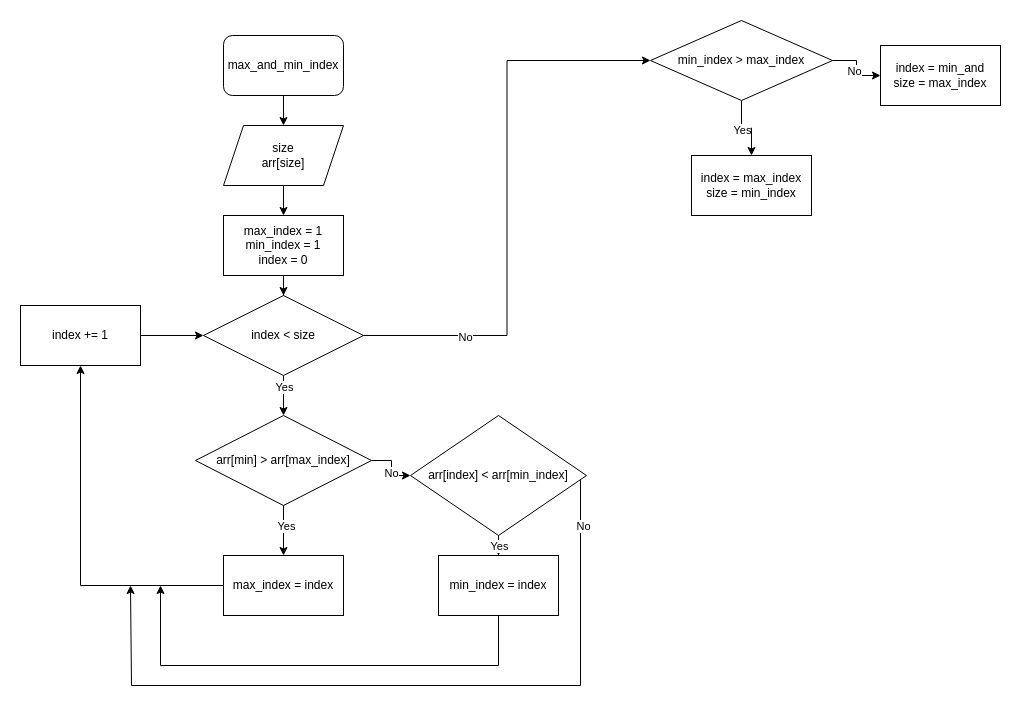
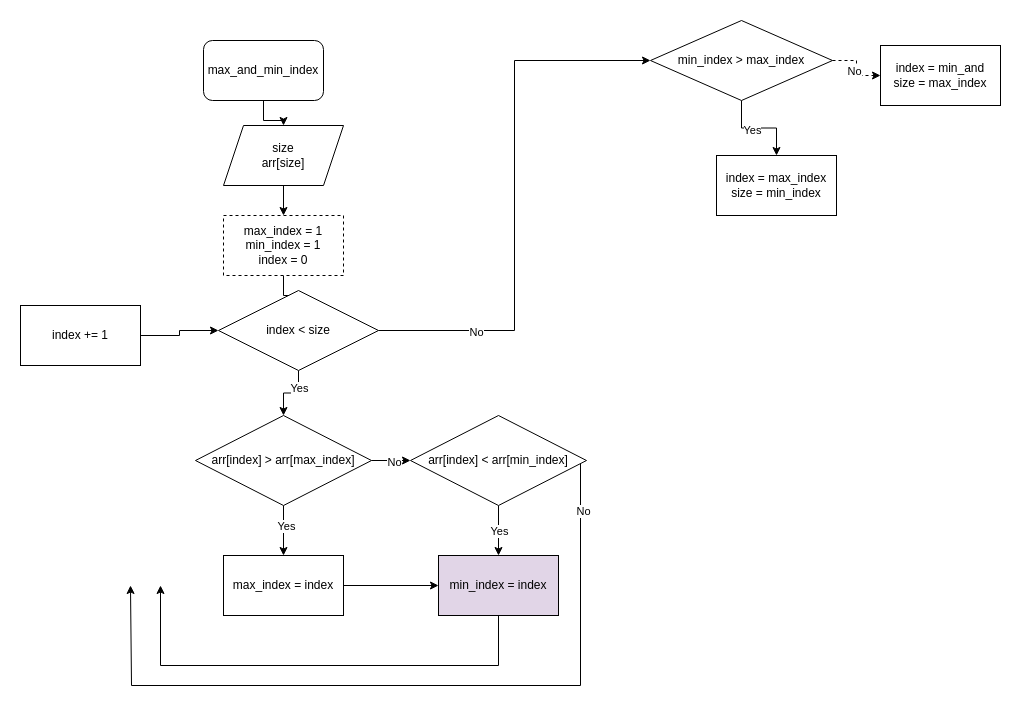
  <mxCell id="0" />
  <mxCell id="1" parent="0" />
  <mxCell id="2" value="" style="edgeStyle=orthogonalEdgeStyle;rounded=0;orthogonalLoop=1;jettySize=auto;html=1;" parent="1" source="3" target="5" edge="1"><mxGeometry relative="1" as="geometry" /></mxCell>
- <mxCell id="3" value="max_and_min_index" style="rounded=1;whiteSpace=wrap;html=1;" parent="1" vertex="1"><mxGeometry x="223" y="35" width="120" height="60" as="geometry" /></mxCell>
+ <mxCell id="3" value="max_and_min_index" style="rounded=1;whiteSpace=wrap;html=1;" parent="1" vertex="1"><mxGeometry x="203" y="40" width="120" height="60" as="geometry" /></mxCell>
  <mxCell id="4" value="" style="edgeStyle=orthogonalEdgeStyle;rounded=0;orthogonalLoop=1;jettySize=auto;html=1;" parent="1" source="5" target="7" edge="1"><mxGeometry relative="1" as="geometry" /></mxCell>
  <mxCell id="5" value="size&lt;br&gt;arr[size]" style="shape=parallelogram;perimeter=parallelogramPerimeter;whiteSpace=wrap;html=1;fixedSize=1;" parent="1" vertex="1"><mxGeometry x="223" y="125" width="120" height="60" as="geometry" /></mxCell>
  <mxCell id="6" value="" style="edgeStyle=orthogonalEdgeStyle;rounded=0;orthogonalLoop=1;jettySize=auto;html=1;" parent="1" source="7" target="13" edge="1"><mxGeometry relative="1" as="geometry" /></mxCell>
- <mxCell id="7" value="max_index = 1&lt;br&gt;min_index = 1&lt;br&gt;index = 0" style="rounded=0;whiteSpace=wrap;html=1;" parent="1" vertex="1"><mxGeometry x="223" y="215" width="120" height="60" as="geometry" /></mxCell>
+ <mxCell id="7" value="max_index = 1&lt;br&gt;min_index = 1&lt;br&gt;index = 0" style="rounded=0;whiteSpace=wrap;html=1;dashed=1;" parent="1" vertex="1"><mxGeometry x="223" y="215" width="120" height="60" as="geometry" /></mxCell>
  <mxCell id="8" value="" style="edgeStyle=orthogonalEdgeStyle;rounded=0;orthogonalLoop=1;jettySize=auto;html=1;" parent="1" source="13" target="18" edge="1"><mxGeometry relative="1" as="geometry" /></mxCell>
  <mxCell id="9" value="Yes" style="edgeLabel;html=1;align=center;verticalAlign=middle;resizable=0;points=[];" vertex="1" connectable="0" parent="8"><mxGeometry x="-0.45" relative="1" as="geometry"><mxPoint as="offset" /></mxGeometry></mxCell>
  <mxCell id="10" value="" style="edgeStyle=orthogonalEdgeStyle;rounded=0;orthogonalLoop=1;jettySize=auto;html=1;" parent="1" source="13" edge="1"><mxGeometry relative="1" as="geometry" /></mxCell>
  <mxCell id="11" style="edgeStyle=orthogonalEdgeStyle;rounded=0;orthogonalLoop=1;jettySize=auto;html=1;entryX=0;entryY=0.5;entryDx=0;entryDy=0;" edge="1" parent="1" source="13" target="34"><mxGeometry relative="1" as="geometry" /></mxCell>
  <mxCell id="12" value="No" style="edgeLabel;html=1;align=center;verticalAlign=middle;resizable=0;points=[];" vertex="1" connectable="0" parent="11"><mxGeometry x="-0.641" y="-1" relative="1" as="geometry"><mxPoint as="offset" /></mxGeometry></mxCell>
- <mxCell id="13" value="index &amp;lt; size" style="rhombus;whiteSpace=wrap;html=1;" parent="1" vertex="1"><mxGeometry x="203" y="295" width="160" height="80" as="geometry" /></mxCell>
+ <mxCell id="13" value="index &amp;lt; size" style="rhombus;whiteSpace=wrap;html=1;" parent="1" vertex="1"><mxGeometry x="218" y="290" width="160" height="80" as="geometry" /></mxCell>
  <mxCell id="14" value="" style="edgeStyle=orthogonalEdgeStyle;rounded=0;orthogonalLoop=1;jettySize=auto;html=1;" parent="1" source="18" target="20" edge="1"><mxGeometry relative="1" as="geometry" /></mxCell>
  <mxCell id="15" value="Yes" style="edgeLabel;html=1;align=center;verticalAlign=middle;resizable=0;points=[];" parent="14" vertex="1" connectable="0"><mxGeometry x="-0.2" y="2" relative="1" as="geometry"><mxPoint as="offset" /></mxGeometry></mxCell>
  <mxCell id="16" value="" style="edgeStyle=orthogonalEdgeStyle;rounded=0;orthogonalLoop=1;jettySize=auto;html=1;" parent="1" source="18" target="27" edge="1"><mxGeometry relative="1" as="geometry" /></mxCell>
  <mxCell id="17" value="No" style="edgeLabel;html=1;align=center;verticalAlign=middle;resizable=0;points=[];" parent="16" vertex="1" connectable="0"><mxGeometry x="0.171" y="-1" relative="1" as="geometry"><mxPoint as="offset" /></mxGeometry></mxCell>
- <mxCell id="18" value="arr[min] &amp;gt; arr[max_index]" style="rhombus;whiteSpace=wrap;html=1;" parent="1" vertex="1"><mxGeometry x="195" y="415" width="176" height="90" as="geometry" /></mxCell>
- <mxCell id="19" style="edgeStyle=orthogonalEdgeStyle;rounded=0;orthogonalLoop=1;jettySize=auto;html=1;entryX=0.5;entryY=1;entryDx=0;entryDy=0;" parent="1" source="20" target="22" edge="1"><mxGeometry relative="1" as="geometry" /></mxCell>
+ <mxCell id="18" value="arr[index] &amp;gt; arr[max_index]" style="rhombus;whiteSpace=wrap;html=1;" parent="1" vertex="1"><mxGeometry x="195" y="415" width="176" height="90" as="geometry" /></mxCell>
+ <mxCell id="19" style="edgeStyle=orthogonalEdgeStyle;rounded=0;orthogonalLoop=1;jettySize=auto;html=1;" parent="1" source="20" target="29" edge="1"><mxGeometry relative="1" as="geometry" /></mxCell>
  <mxCell id="20" value="max_index = index" style="rounded=0;whiteSpace=wrap;html=1;" parent="1" vertex="1"><mxGeometry x="223" y="555" width="120" height="60" as="geometry" /></mxCell>
  <mxCell id="21" value="" style="edgeStyle=orthogonalEdgeStyle;rounded=0;orthogonalLoop=1;jettySize=auto;html=1;" parent="1" source="22" target="13" edge="1"><mxGeometry relative="1" as="geometry" /></mxCell>
  <mxCell id="22" value="index += 1" style="rounded=0;whiteSpace=wrap;html=1;" parent="1" vertex="1"><mxGeometry x="20" y="305" width="120" height="60" as="geometry" /></mxCell>
  <mxCell id="23" value="" style="edgeStyle=orthogonalEdgeStyle;rounded=0;orthogonalLoop=1;jettySize=auto;html=1;" parent="1" source="27" target="29" edge="1"><mxGeometry relative="1" as="geometry" /></mxCell>
  <mxCell id="24" value="Yes" style="edgeLabel;html=1;align=center;verticalAlign=middle;resizable=0;points=[];" parent="23" vertex="1" connectable="0"><mxGeometry relative="1" as="geometry"><mxPoint as="offset" /></mxGeometry></mxCell>
  <mxCell id="25" style="edgeStyle=orthogonalEdgeStyle;rounded=0;orthogonalLoop=1;jettySize=auto;html=1;" parent="1" source="27" edge="1"><mxGeometry relative="1" as="geometry"><mxPoint x="130" y="585" as="targetPoint" /><Array as="points"><mxPoint x="580" y="685" /><mxPoint x="131" y="685" /></Array></mxGeometry></mxCell>
  <mxCell id="26" value="No" style="edgeLabel;html=1;align=center;verticalAlign=middle;resizable=0;points=[];" parent="25" vertex="1" connectable="0"><mxGeometry x="-0.878" y="2" relative="1" as="geometry"><mxPoint as="offset" /></mxGeometry></mxCell>
- <mxCell id="27" value="arr[index] &amp;lt; arr[min_index]" style="rhombus;whiteSpace=wrap;html=1;" parent="1" vertex="1"><mxGeometry x="410" y="415" width="176" height="120" as="geometry" /></mxCell>
+ <mxCell id="27" value="arr[index] &amp;lt; arr[min_index]" style="rhombus;whiteSpace=wrap;html=1;" parent="1" vertex="1"><mxGeometry x="410" y="415" width="176" height="90" as="geometry" /></mxCell>
  <mxCell id="28" value="" style="edgeStyle=orthogonalEdgeStyle;rounded=0;orthogonalLoop=1;jettySize=auto;html=1;" parent="1" source="29" edge="1"><mxGeometry relative="1" as="geometry"><mxPoint x="160" y="585" as="targetPoint" /><Array as="points"><mxPoint x="498" y="665" /><mxPoint x="160" y="665" /></Array></mxGeometry></mxCell>
- <mxCell id="29" value="min_index = index" style="rounded=0;whiteSpace=wrap;html=1;" parent="1" vertex="1"><mxGeometry x="438" y="555" width="120" height="60" as="geometry" /></mxCell>
+ <mxCell id="29" value="min_index = index" style="rounded=0;whiteSpace=wrap;html=1;fillColor=#e1d5e7;" parent="1" vertex="1"><mxGeometry x="438" y="555" width="120" height="60" as="geometry" /></mxCell>
  <mxCell id="30" value="" style="edgeStyle=orthogonalEdgeStyle;rounded=0;orthogonalLoop=1;jettySize=auto;html=1;" edge="1" parent="1" source="34" target="35"><mxGeometry relative="1" as="geometry" /></mxCell>
  <mxCell id="31" value="Yes" style="edgeLabel;html=1;align=center;verticalAlign=middle;resizable=0;points=[];" vertex="1" connectable="0" parent="30"><mxGeometry x="-0.15" y="-2" relative="1" as="geometry"><mxPoint as="offset" /></mxGeometry></mxCell>
- <mxCell id="32" value="" style="edgeStyle=orthogonalEdgeStyle;rounded=0;orthogonalLoop=1;jettySize=auto;html=1;" edge="1" parent="1" source="34" target="36"><mxGeometry relative="1" as="geometry" /></mxCell>
+ <mxCell id="32" value="" style="edgeStyle=orthogonalEdgeStyle;rounded=0;orthogonalLoop=1;jettySize=auto;html=1;dashed=1;" edge="1" parent="1" source="34" target="36"><mxGeometry relative="1" as="geometry" /></mxCell>
  <mxCell id="33" value="No" style="edgeLabel;html=1;align=center;verticalAlign=middle;resizable=0;points=[];" vertex="1" connectable="0" parent="32"><mxGeometry x="0.095" y="-3" relative="1" as="geometry"><mxPoint as="offset" /></mxGeometry></mxCell>
  <mxCell id="34" value="min_index &amp;gt; max_index" style="rhombus;whiteSpace=wrap;html=1;" vertex="1" parent="1"><mxGeometry x="650" y="20" width="182" height="80" as="geometry" /></mxCell>
- <mxCell id="35" value="index = max_index&lt;br&gt;size = min_index" style="rounded=0;whiteSpace=wrap;html=1;" vertex="1" parent="1"><mxGeometry x="691" y="155" width="120" height="60" as="geometry" /></mxCell>
+ <mxCell id="35" value="index = max_index&lt;br&gt;size = min_index" style="rounded=0;whiteSpace=wrap;html=1;" vertex="1" parent="1"><mxGeometry x="716" y="155" width="120" height="60" as="geometry" /></mxCell>
  <mxCell id="36" value="index = min_and&lt;br&gt;size = max_index" style="rounded=0;whiteSpace=wrap;html=1;" vertex="1" parent="1"><mxGeometry x="880" y="45" width="120" height="60" as="geometry" /></mxCell>
